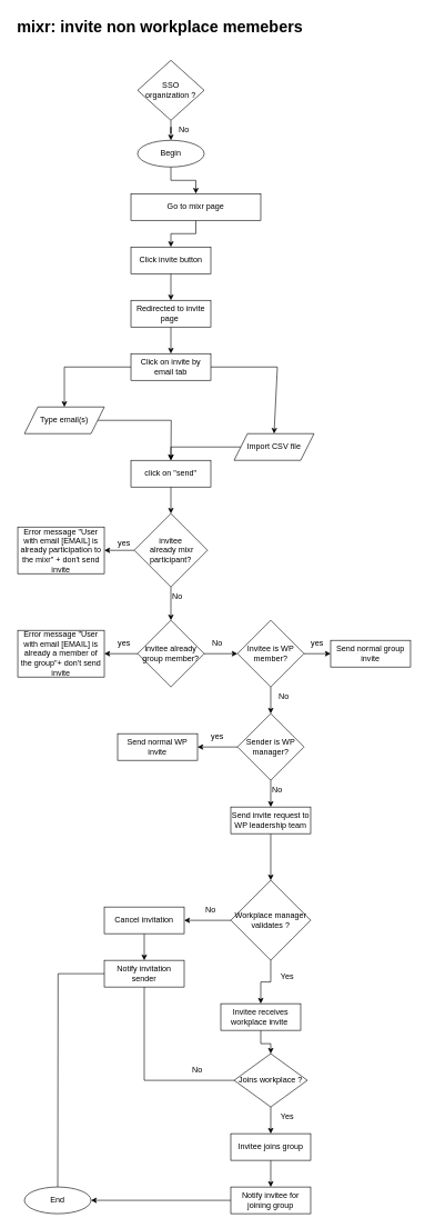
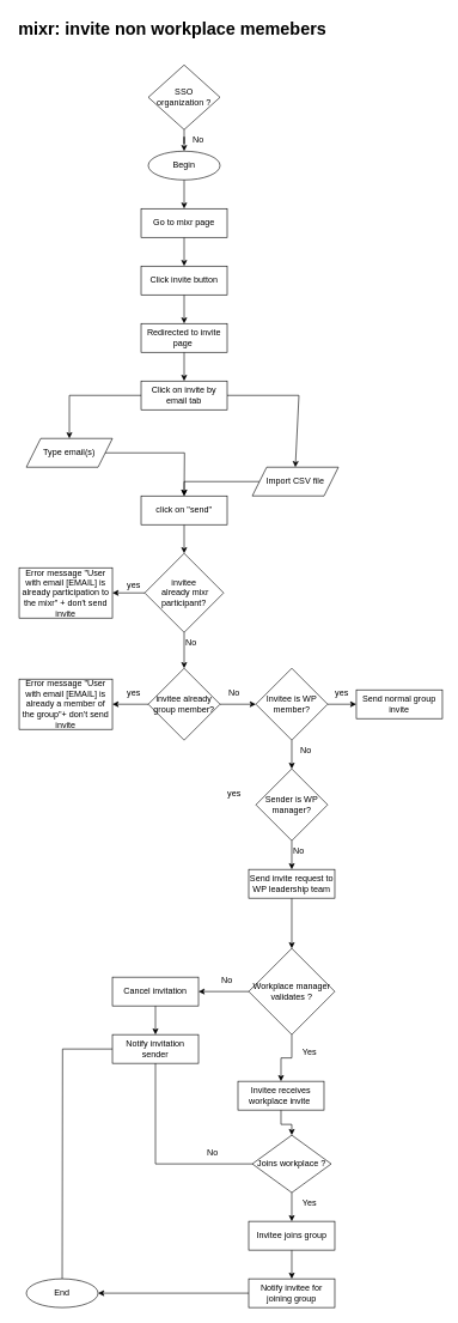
  <mxCell id="0" />
  <mxCell id="1" parent="0" />
  <mxCell id="2" value="" style="edgeStyle=orthogonalEdgeStyle;rounded=0;orthogonalLoop=1;jettySize=auto;html=1;" edge="1" parent="1" source="3" target="5"><mxGeometry relative="1" as="geometry" /></mxCell>
  <mxCell id="3" value="Begin" style="ellipse;whiteSpace=wrap;html=1;" vertex="1" parent="1"><mxGeometry x="206" y="210" width="100" height="40" as="geometry" /></mxCell>
  <mxCell id="4" value="" style="edgeStyle=orthogonalEdgeStyle;rounded=0;orthogonalLoop=1;jettySize=auto;html=1;" edge="1" parent="1" source="5" target="7"><mxGeometry relative="1" as="geometry" /></mxCell>
- <mxCell id="5" value="Go to mixr page" style="rounded=0;whiteSpace=wrap;html=1;" vertex="1" parent="1"><mxGeometry x="196" y="290" width="195" height="40" as="geometry" /></mxCell>
+ <mxCell id="5" value="Go to mixr page" style="rounded=0;whiteSpace=wrap;html=1;" vertex="1" parent="1"><mxGeometry x="196" y="290" width="120" height="40" as="geometry" /></mxCell>
  <mxCell id="6" value="" style="edgeStyle=orthogonalEdgeStyle;rounded=0;orthogonalLoop=1;jettySize=auto;html=1;" edge="1" parent="1" source="7" target="9"><mxGeometry relative="1" as="geometry" /></mxCell>
  <mxCell id="7" value="Click invite button" style="rounded=0;whiteSpace=wrap;html=1;" vertex="1" parent="1"><mxGeometry x="196" y="370" width="120" height="40" as="geometry" /></mxCell>
  <mxCell id="8" value="" style="edgeStyle=orthogonalEdgeStyle;rounded=0;orthogonalLoop=1;jettySize=auto;html=1;" edge="1" parent="1" source="9" target="10"><mxGeometry relative="1" as="geometry" /></mxCell>
  <mxCell id="9" value="Redirected to invite page&amp;nbsp;" style="rounded=0;whiteSpace=wrap;html=1;" vertex="1" parent="1"><mxGeometry x="196" y="450" width="120" height="40" as="geometry" /></mxCell>
  <mxCell id="10" value="Click on invite by email tab" style="rounded=0;whiteSpace=wrap;html=1;" vertex="1" parent="1"><mxGeometry x="196" y="530" width="120" height="40" as="geometry" /></mxCell>
  <mxCell id="11" style="edgeStyle=orthogonalEdgeStyle;rounded=0;orthogonalLoop=1;jettySize=auto;html=1;entryX=0.5;entryY=0;entryDx=0;entryDy=0;" edge="1" parent="1" source="12"><mxGeometry relative="1" as="geometry"><mxPoint x="256" y="690" as="targetPoint" /></mxGeometry></mxCell>
  <mxCell id="12" value="Type email(s)" style="shape=parallelogram;perimeter=parallelogramPerimeter;whiteSpace=wrap;html=1;fixedSize=1;" vertex="1" parent="1"><mxGeometry x="36" y="610" width="120" height="40" as="geometry" /></mxCell>
  <mxCell id="13" style="edgeStyle=orthogonalEdgeStyle;rounded=0;orthogonalLoop=1;jettySize=auto;html=1;entryX=0.5;entryY=0;entryDx=0;entryDy=0;" edge="1" parent="1" source="14" target="19"><mxGeometry relative="1" as="geometry"><mxPoint x="256" y="690" as="targetPoint" /></mxGeometry></mxCell>
  <mxCell id="14" value="Import CSV file" style="shape=parallelogram;perimeter=parallelogramPerimeter;whiteSpace=wrap;html=1;fixedSize=1;" vertex="1" parent="1"><mxGeometry x="351" y="650" width="120" height="40" as="geometry" /></mxCell>
  <mxCell id="15" value="" style="endArrow=classic;html=1;rounded=0;entryX=0.5;entryY=0;entryDx=0;entryDy=0;exitX=0;exitY=0.5;exitDx=0;exitDy=0;" edge="1" parent="1" source="10" target="12"><mxGeometry width="50" height="50" relative="1" as="geometry"><mxPoint x="226" y="590" as="sourcePoint" /><mxPoint x="276" y="540" as="targetPoint" /><Array as="points"><mxPoint x="96" y="550" /></Array></mxGeometry></mxCell>
  <mxCell id="16" value="" style="endArrow=classic;html=1;rounded=0;exitX=1;exitY=0.5;exitDx=0;exitDy=0;entryX=0.5;entryY=0;entryDx=0;entryDy=0;" edge="1" parent="1" source="10" target="14"><mxGeometry width="50" height="50" relative="1" as="geometry"><mxPoint x="226" y="590" as="sourcePoint" /><mxPoint x="425" y="610" as="targetPoint" /><Array as="points"><mxPoint x="416" y="550" /></Array></mxGeometry></mxCell>
  <mxCell id="17" value="&lt;h1&gt;mixr: invite non workplace memebers&lt;/h1&gt;&lt;p&gt;&lt;br&gt;&lt;/p&gt;" style="text;html=1;strokeColor=none;fillColor=none;spacing=5;spacingTop=-20;whiteSpace=wrap;overflow=hidden;rounded=0;" vertex="1" parent="1"><mxGeometry x="20" y="20" width="458.5" height="120" as="geometry" /></mxCell>
  <mxCell id="18" value="" style="edgeStyle=orthogonalEdgeStyle;rounded=0;orthogonalLoop=1;jettySize=auto;html=1;" edge="1" parent="1" source="19" target="66"><mxGeometry relative="1" as="geometry" /></mxCell>
  <mxCell id="19" value="click on &quot;send&quot;" style="rounded=0;whiteSpace=wrap;html=1;" vertex="1" parent="1"><mxGeometry x="196" y="690" width="120" height="40" as="geometry" /></mxCell>
  <mxCell id="20" value="" style="edgeStyle=orthogonalEdgeStyle;rounded=0;orthogonalLoop=1;jettySize=auto;html=1;" edge="1" parent="1" source="22" target="23"><mxGeometry relative="1" as="geometry" /></mxCell>
  <mxCell id="21" value="" style="edgeStyle=orthogonalEdgeStyle;rounded=0;orthogonalLoop=1;jettySize=auto;html=1;" edge="1" parent="1" source="22" target="27"><mxGeometry relative="1" as="geometry" /></mxCell>
  <mxCell id="22" value="invitee already group member?" style="rhombus;whiteSpace=wrap;html=1;" vertex="1" parent="1"><mxGeometry x="206" y="930" width="100" height="100" as="geometry" /></mxCell>
  <mxCell id="23" value="Error message &quot;User with email [EMAIL] is already a member of the group&quot;+ don't send invite" style="rounded=0;whiteSpace=wrap;html=1;" vertex="1" parent="1"><mxGeometry x="26" y="945" width="130" height="70" as="geometry" /></mxCell>
  <mxCell id="24" value="yes" style="text;html=1;strokeColor=none;fillColor=none;align=center;verticalAlign=middle;whiteSpace=wrap;rounded=0;" vertex="1" parent="1"><mxGeometry x="156" y="950" width="60" height="30" as="geometry" /></mxCell>
  <mxCell id="25" value="" style="edgeStyle=orthogonalEdgeStyle;rounded=0;orthogonalLoop=1;jettySize=auto;html=1;" edge="1" parent="1" source="27" target="28"><mxGeometry relative="1" as="geometry" /></mxCell>
  <mxCell id="26" value="" style="edgeStyle=orthogonalEdgeStyle;rounded=0;orthogonalLoop=1;jettySize=auto;html=1;" edge="1" parent="1" source="27" target="34"><mxGeometry relative="1" as="geometry" /></mxCell>
  <mxCell id="27" value="Invitee is WP member?" style="rhombus;whiteSpace=wrap;html=1;" vertex="1" parent="1"><mxGeometry x="356" y="930" width="100" height="100" as="geometry" /></mxCell>
  <mxCell id="28" value="Send normal group invite" style="rounded=0;whiteSpace=wrap;html=1;" vertex="1" parent="1"><mxGeometry x="496" y="960" width="120" height="40" as="geometry" /></mxCell>
  <mxCell id="29" value="" style="edgeStyle=orthogonalEdgeStyle;rounded=0;orthogonalLoop=1;jettySize=auto;html=1;" edge="1" parent="1" source="30" target="42"><mxGeometry relative="1" as="geometry" /></mxCell>
  <mxCell id="30" value="Send invite request to WP leadership team" style="rounded=0;whiteSpace=wrap;html=1;" vertex="1" parent="1"><mxGeometry x="346" y="1210" width="120" height="40" as="geometry" /></mxCell>
  <mxCell id="31" value="No" style="text;html=1;strokeColor=none;fillColor=none;align=center;verticalAlign=middle;whiteSpace=wrap;rounded=0;" vertex="1" parent="1"><mxGeometry x="396" y="1030" width="60" height="30" as="geometry" /></mxCell>
- <mxCell id="32" value="" style="edgeStyle=orthogonalEdgeStyle;rounded=0;orthogonalLoop=1;jettySize=auto;html=1;" edge="1" parent="1" source="34" target="35"><mxGeometry relative="1" as="geometry" /></mxCell>
  <mxCell id="33" value="" style="edgeStyle=orthogonalEdgeStyle;rounded=0;orthogonalLoop=1;jettySize=auto;html=1;" edge="1" parent="1" source="34" target="30"><mxGeometry relative="1" as="geometry" /></mxCell>
  <mxCell id="34" value="Sender is WP manager?" style="rhombus;whiteSpace=wrap;html=1;" vertex="1" parent="1"><mxGeometry x="356" y="1070" width="100" height="100" as="geometry" /></mxCell>
- <mxCell id="35" value="Send normal WP invite" style="rounded=0;whiteSpace=wrap;html=1;" vertex="1" parent="1"><mxGeometry x="176" y="1100" width="120" height="40" as="geometry" /></mxCell>
  <mxCell id="36" value="yes" style="text;html=1;strokeColor=none;fillColor=none;align=center;verticalAlign=middle;whiteSpace=wrap;rounded=0;" vertex="1" parent="1"><mxGeometry x="296" y="1090" width="60" height="30" as="geometry" /></mxCell>
  <mxCell id="37" value="No" style="text;html=1;strokeColor=none;fillColor=none;align=center;verticalAlign=middle;whiteSpace=wrap;rounded=0;" vertex="1" parent="1"><mxGeometry x="296" y="950" width="60" height="30" as="geometry" /></mxCell>
  <mxCell id="38" value="No" style="text;html=1;strokeColor=none;fillColor=none;align=center;verticalAlign=middle;whiteSpace=wrap;rounded=0;" vertex="1" parent="1"><mxGeometry x="386" y="1170" width="60" height="30" as="geometry" /></mxCell>
  <mxCell id="39" value="yes" style="text;html=1;strokeColor=none;fillColor=none;align=center;verticalAlign=middle;whiteSpace=wrap;rounded=0;" vertex="1" parent="1"><mxGeometry x="446" y="950" width="60" height="30" as="geometry" /></mxCell>
  <mxCell id="40" value="" style="edgeStyle=orthogonalEdgeStyle;rounded=0;orthogonalLoop=1;jettySize=auto;html=1;" edge="1" parent="1" source="42" target="44"><mxGeometry relative="1" as="geometry" /></mxCell>
  <mxCell id="41" value="" style="edgeStyle=orthogonalEdgeStyle;rounded=0;orthogonalLoop=1;jettySize=auto;html=1;" edge="1" parent="1" source="42" target="49"><mxGeometry relative="1" as="geometry" /></mxCell>
  <mxCell id="42" value="Workplace manager validates ?" style="rhombus;whiteSpace=wrap;html=1;" vertex="1" parent="1"><mxGeometry x="346" y="1320" width="120" height="120" as="geometry" /></mxCell>
  <mxCell id="43" value="" style="edgeStyle=orthogonalEdgeStyle;rounded=0;orthogonalLoop=1;jettySize=auto;html=1;" edge="1" parent="1" source="44" target="47"><mxGeometry relative="1" as="geometry" /></mxCell>
  <mxCell id="44" value="Cancel invitation" style="rounded=0;whiteSpace=wrap;html=1;" vertex="1" parent="1"><mxGeometry x="156" y="1360" width="120" height="40" as="geometry" /></mxCell>
  <mxCell id="45" value="No" style="text;html=1;strokeColor=none;fillColor=none;align=center;verticalAlign=middle;whiteSpace=wrap;rounded=0;" vertex="1" parent="1"><mxGeometry x="286" y="1350" width="60" height="30" as="geometry" /></mxCell>
  <mxCell id="46" style="edgeStyle=orthogonalEdgeStyle;rounded=0;orthogonalLoop=1;jettySize=auto;html=1;" edge="1" parent="1" source="47"><mxGeometry relative="1" as="geometry"><mxPoint x="86" y="1800" as="targetPoint" /></mxGeometry></mxCell>
  <mxCell id="47" value="Notify invitation sender" style="rounded=0;whiteSpace=wrap;html=1;" vertex="1" parent="1"><mxGeometry x="156" y="1440" width="120" height="40" as="geometry" /></mxCell>
  <mxCell id="48" value="" style="edgeStyle=orthogonalEdgeStyle;rounded=0;orthogonalLoop=1;jettySize=auto;html=1;" edge="1" parent="1" source="49" target="53"><mxGeometry relative="1" as="geometry" /></mxCell>
  <mxCell id="49" value="Invitee receives workplace invite&amp;nbsp;" style="rounded=0;whiteSpace=wrap;html=1;" vertex="1" parent="1"><mxGeometry x="331" y="1505" width="120" height="40" as="geometry" /></mxCell>
  <mxCell id="50" value="Yes" style="text;html=1;strokeColor=none;fillColor=none;align=center;verticalAlign=middle;whiteSpace=wrap;rounded=0;" vertex="1" parent="1"><mxGeometry x="401" y="1450" width="60" height="30" as="geometry" /></mxCell>
  <mxCell id="51" style="edgeStyle=orthogonalEdgeStyle;rounded=0;orthogonalLoop=1;jettySize=auto;html=1;exitX=0;exitY=0.5;exitDx=0;exitDy=0;entryX=0.5;entryY=1;entryDx=0;entryDy=0;endArrow=none;" edge="1" parent="1" source="53" target="47"><mxGeometry relative="1" as="geometry" /></mxCell>
  <mxCell id="52" value="" style="edgeStyle=orthogonalEdgeStyle;rounded=0;orthogonalLoop=1;jettySize=auto;html=1;" edge="1" parent="1" source="53" target="56"><mxGeometry relative="1" as="geometry" /></mxCell>
  <mxCell id="53" value="Joins workplace ?" style="rhombus;whiteSpace=wrap;html=1;" vertex="1" parent="1"><mxGeometry x="351" y="1580" width="110" height="80" as="geometry" /></mxCell>
  <mxCell id="54" value="No" style="text;html=1;strokeColor=none;fillColor=none;align=center;verticalAlign=middle;whiteSpace=wrap;rounded=0;" vertex="1" parent="1"><mxGeometry x="266" y="1590" width="60" height="30" as="geometry" /></mxCell>
  <mxCell id="55" value="" style="edgeStyle=orthogonalEdgeStyle;rounded=0;orthogonalLoop=1;jettySize=auto;html=1;" edge="1" parent="1" source="56" target="58"><mxGeometry relative="1" as="geometry" /></mxCell>
  <mxCell id="56" value="Invitee joins group" style="rounded=0;whiteSpace=wrap;html=1;" vertex="1" parent="1"><mxGeometry x="346" y="1700" width="120" height="40" as="geometry" /></mxCell>
  <mxCell id="57" style="edgeStyle=orthogonalEdgeStyle;rounded=0;orthogonalLoop=1;jettySize=auto;html=1;exitX=0;exitY=0.5;exitDx=0;exitDy=0;entryX=1;entryY=0.5;entryDx=0;entryDy=0;" edge="1" parent="1" source="58" target="59"><mxGeometry relative="1" as="geometry"><mxPoint x="136" y="1820" as="targetPoint" /><Array as="points" /></mxGeometry></mxCell>
  <mxCell id="58" value="Notify invitee for joining group" style="rounded=0;whiteSpace=wrap;html=1;" vertex="1" parent="1"><mxGeometry x="346" y="1780" width="120" height="40" as="geometry" /></mxCell>
  <mxCell id="59" value="End" style="ellipse;whiteSpace=wrap;html=1;" vertex="1" parent="1"><mxGeometry x="36" y="1780" width="100" height="40" as="geometry" /></mxCell>
  <mxCell id="60" value="Yes" style="text;html=1;strokeColor=none;fillColor=none;align=center;verticalAlign=middle;whiteSpace=wrap;rounded=0;" vertex="1" parent="1"><mxGeometry x="401" y="1660" width="60" height="30" as="geometry" /></mxCell>
  <mxCell id="61" style="edgeStyle=orthogonalEdgeStyle;rounded=0;orthogonalLoop=1;jettySize=auto;html=1;entryX=0.5;entryY=0;entryDx=0;entryDy=0;" edge="1" parent="1" source="62" target="3"><mxGeometry relative="1" as="geometry" /></mxCell>
  <mxCell id="62" value="SSO &lt;br&gt;organization ?" style="rhombus;whiteSpace=wrap;html=1;" vertex="1" parent="1"><mxGeometry x="206" y="90" width="100" height="90" as="geometry" /></mxCell>
  <mxCell id="63" value="No" style="text;html=1;strokeColor=none;fillColor=none;align=center;verticalAlign=middle;whiteSpace=wrap;rounded=0;" vertex="1" parent="1"><mxGeometry x="246" y="180" width="60" height="30" as="geometry" /></mxCell>
  <mxCell id="64" value="" style="edgeStyle=orthogonalEdgeStyle;rounded=0;orthogonalLoop=1;jettySize=auto;html=1;exitX=0.5;exitY=1;exitDx=0;exitDy=0;" edge="1" parent="1" source="66" target="22"><mxGeometry relative="1" as="geometry"><mxPoint x="256.067" y="899.933" as="sourcePoint" /></mxGeometry></mxCell>
  <mxCell id="65" value="" style="edgeStyle=orthogonalEdgeStyle;rounded=0;orthogonalLoop=1;jettySize=auto;html=1;" edge="1" parent="1" source="66" target="67"><mxGeometry relative="1" as="geometry" /></mxCell>
  <mxCell id="66" value="invitee&lt;br&gt;&amp;nbsp;already mixr participant?" style="rhombus;whiteSpace=wrap;html=1;" vertex="1" parent="1"><mxGeometry x="201" y="770" width="110" height="110" as="geometry" /></mxCell>
  <mxCell id="67" value="Error message &quot;User with email [EMAIL] is already participation to the mixr&quot; + don't send invite" style="rounded=0;whiteSpace=wrap;html=1;" vertex="1" parent="1"><mxGeometry x="26" y="790" width="130" height="70" as="geometry" /></mxCell>
  <mxCell id="68" value="yes" style="text;html=1;strokeColor=none;fillColor=none;align=center;verticalAlign=middle;whiteSpace=wrap;rounded=0;" vertex="1" parent="1"><mxGeometry x="156" y="800" width="60" height="30" as="geometry" /></mxCell>
  <mxCell id="69" value="No" style="text;html=1;strokeColor=none;fillColor=none;align=center;verticalAlign=middle;whiteSpace=wrap;rounded=0;" vertex="1" parent="1"><mxGeometry x="236" y="880" width="60" height="30" as="geometry" /></mxCell>
